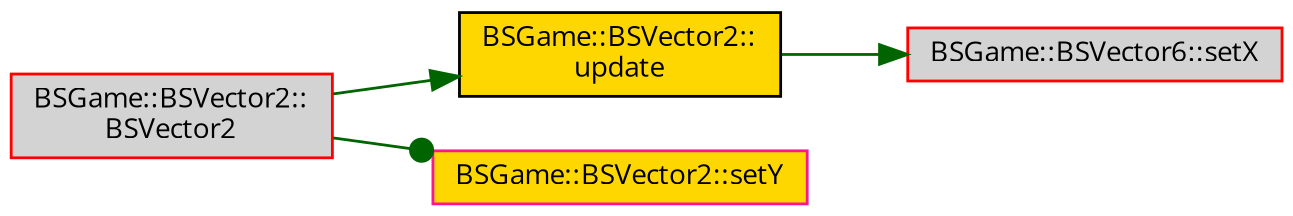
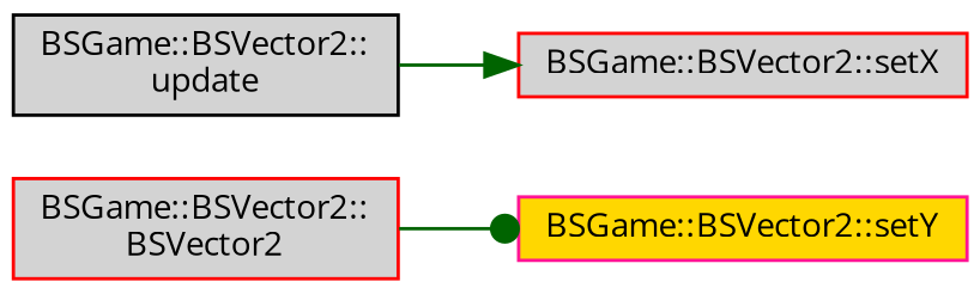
  digraph {
    fontname="Open Sans"
    rankdir=LR
    node [color=red fillcolor=lightgrey fontname="Open Sans" fontsize=10 shape=record style=filled]
    edge [arrowhead=normal color=darkgreen fontname="Open Sans" fontsize=10 labelfontname=Helvetica labelfontsize=10 style=solid]
    n1 [fontcolor=black height=0.2 label="BSGame::BSVector2::\lBSVector2" width=0.4]
-   n2 [color=black fillcolor=gold height=0.2 label="BSGame::BSVector2::\lupdate" width=0.4]
+   n2 [color=black height=0.2 label="BSGame::BSVector2::\lupdate" width=0.4]
    n3 [color=deeppink fillcolor=gold height=0.2 label="BSGame::BSVector2::setY" width=0.4]
-   n4 [height=0.2 label="BSGame::BSVector6::setX" width=0.4]
-   n1 -> n2
+   n4 [height=0.2 label="BSGame::BSVector2::setX" width=0.4]
    n1 -> n3 [arrowhead=dot]
    n2 -> n4
  }
